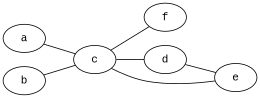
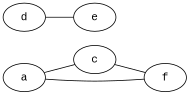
  digraph {
    fontname="Liberation Mono"
    rankdir=LR
    node [fontname="Liberation Mono" shape=ellipse]
    edge [dir=none fontname="Liberation Mono"]
    n1 [label=a]
    n2 [label=c]
    n3 [label=f]
    n4 [label=d]
    n5 [label=e]
-   n6 [label=b]
    n1 -> n2
+   n1 -> n3
    n2 -> n3
-   n2 -> n4
-   n2 -> n5
    n4 -> n5
-   n6 -> n2
  }
